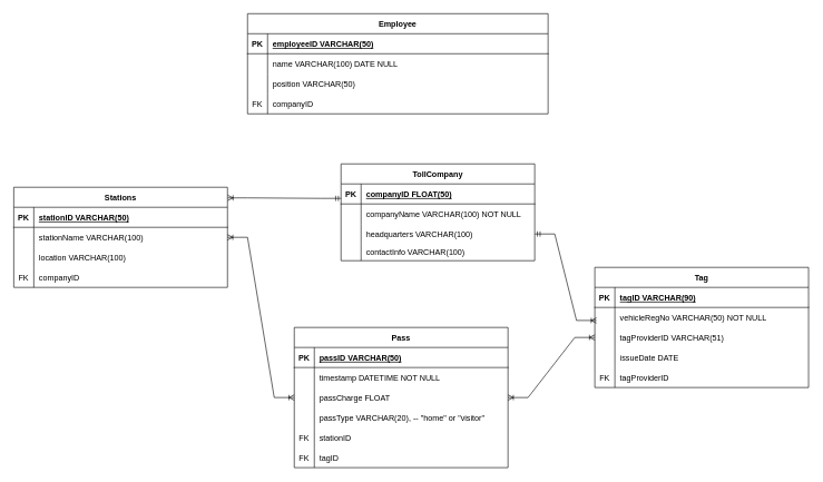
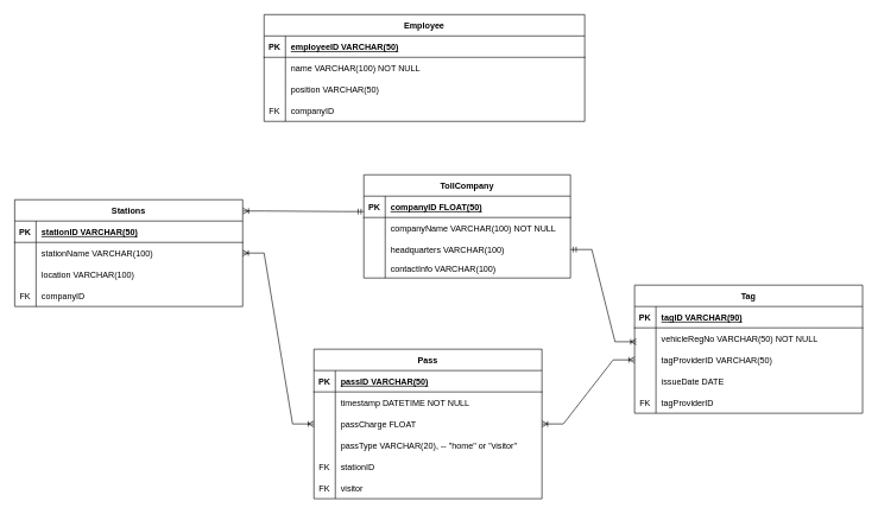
  <mxCell id="0" />
  <mxCell id="1" parent="0" />
  <mxCell id="2" value="TollCompany" style="shape=table;startSize=30;container=1;collapsible=1;childLayout=tableLayout;fixedRows=1;rowLines=0;fontStyle=1;align=center;resizeLast=1;" vertex="1" parent="1"><mxGeometry x="510" y="245" width="290" height="145" as="geometry" /></mxCell>
  <mxCell id="3" value="" style="shape=tableRow;horizontal=0;startSize=0;swimlaneHead=0;swimlaneBody=0;fillColor=none;collapsible=0;dropTarget=0;points=[[0,0.5],[1,0.5]];portConstraint=eastwest;strokeColor=inherit;top=0;left=0;right=0;bottom=1;" vertex="1" parent="2"><mxGeometry y="30" width="290" height="30" as="geometry" /></mxCell>
  <mxCell id="4" value="PK" style="shape=partialRectangle;overflow=hidden;connectable=0;fillColor=none;strokeColor=inherit;top=0;left=0;bottom=0;right=0;fontStyle=1;" vertex="1" parent="3"><mxGeometry width="30" height="30" as="geometry"><mxRectangle width="30" height="30" as="alternateBounds" /></mxGeometry></mxCell>
  <mxCell id="5" value="companyID FLOAT(50) " style="shape=partialRectangle;overflow=hidden;connectable=0;fillColor=none;align=left;strokeColor=inherit;top=0;left=0;bottom=0;right=0;spacingLeft=6;fontStyle=5;" vertex="1" parent="3"><mxGeometry x="30" width="260" height="30" as="geometry"><mxRectangle width="260" height="30" as="alternateBounds" /></mxGeometry></mxCell>
  <mxCell id="6" value="" style="shape=tableRow;horizontal=0;startSize=0;swimlaneHead=0;swimlaneBody=0;fillColor=none;collapsible=0;dropTarget=0;points=[[0,0.5],[1,0.5]];portConstraint=eastwest;strokeColor=inherit;top=0;left=0;right=0;bottom=0;" vertex="1" parent="2"><mxGeometry y="60" width="290" height="30" as="geometry" /></mxCell>
  <mxCell id="7" value="" style="shape=partialRectangle;overflow=hidden;connectable=0;fillColor=none;strokeColor=inherit;top=0;left=0;bottom=0;right=0;" vertex="1" parent="6"><mxGeometry width="30" height="30" as="geometry"><mxRectangle width="30" height="30" as="alternateBounds" /></mxGeometry></mxCell>
  <mxCell id="8" value="companyName VARCHAR(100) NOT NULL" style="shape=partialRectangle;overflow=hidden;connectable=0;fillColor=none;align=left;strokeColor=inherit;top=0;left=0;bottom=0;right=0;spacingLeft=6;" vertex="1" parent="6"><mxGeometry x="30" width="260" height="30" as="geometry"><mxRectangle width="260" height="30" as="alternateBounds" /></mxGeometry></mxCell>
  <mxCell id="9" value="" style="shape=tableRow;horizontal=0;startSize=0;swimlaneHead=0;swimlaneBody=0;fillColor=none;collapsible=0;dropTarget=0;points=[[0,0.5],[1,0.5]];portConstraint=eastwest;strokeColor=inherit;top=0;left=0;right=0;bottom=0;" vertex="1" parent="2"><mxGeometry y="90" width="290" height="30" as="geometry" /></mxCell>
  <mxCell id="10" value="" style="shape=partialRectangle;overflow=hidden;connectable=0;fillColor=none;strokeColor=inherit;top=0;left=0;bottom=0;right=0;" vertex="1" parent="9"><mxGeometry width="30" height="30" as="geometry"><mxRectangle width="30" height="30" as="alternateBounds" /></mxGeometry></mxCell>
  <mxCell id="11" value="headquarters VARCHAR(100)" style="shape=partialRectangle;overflow=hidden;connectable=0;fillColor=none;align=left;strokeColor=inherit;top=0;left=0;bottom=0;right=0;spacingLeft=6;" vertex="1" parent="9"><mxGeometry x="30" width="260" height="30" as="geometry"><mxRectangle width="260" height="30" as="alternateBounds" /></mxGeometry></mxCell>
  <mxCell id="12" value="" style="shape=tableRow;horizontal=0;startSize=0;swimlaneHead=0;swimlaneBody=0;fillColor=none;collapsible=0;dropTarget=0;points=[[0,0.5],[1,0.5]];portConstraint=eastwest;strokeColor=inherit;top=0;left=0;right=0;bottom=0;" vertex="1" parent="2"><mxGeometry y="120" width="290" height="25" as="geometry" /></mxCell>
  <mxCell id="13" value="" style="shape=partialRectangle;overflow=hidden;connectable=0;fillColor=none;strokeColor=inherit;top=0;left=0;bottom=0;right=0;" vertex="1" parent="12"><mxGeometry width="30" height="25" as="geometry"><mxRectangle width="30" height="25" as="alternateBounds" /></mxGeometry></mxCell>
  <mxCell id="14" value="contactInfo VARCHAR(100)" style="shape=partialRectangle;overflow=hidden;connectable=0;fillColor=none;align=left;strokeColor=inherit;top=0;left=0;bottom=0;right=0;spacingLeft=6;" vertex="1" parent="12"><mxGeometry x="30" width="260" height="25" as="geometry"><mxRectangle width="260" height="25" as="alternateBounds" /></mxGeometry></mxCell>
  <mxCell id="15" value="Employee" style="shape=table;startSize=30;container=1;collapsible=1;childLayout=tableLayout;fixedRows=1;rowLines=0;fontStyle=1;align=center;resizeLast=1;" vertex="1" parent="1"><mxGeometry x="370" y="20" width="450" height="150" as="geometry" /></mxCell>
  <mxCell id="16" value="" style="shape=tableRow;horizontal=0;startSize=0;swimlaneHead=0;swimlaneBody=0;fillColor=none;collapsible=0;dropTarget=0;points=[[0,0.5],[1,0.5]];portConstraint=eastwest;strokeColor=inherit;top=0;left=0;right=0;bottom=1;" vertex="1" parent="15"><mxGeometry y="30" width="450" height="30" as="geometry" /></mxCell>
  <mxCell id="17" value="PK" style="shape=partialRectangle;overflow=hidden;connectable=0;fillColor=none;strokeColor=inherit;top=0;left=0;bottom=0;right=0;fontStyle=1;" vertex="1" parent="16"><mxGeometry width="30" height="30" as="geometry"><mxRectangle width="30" height="30" as="alternateBounds" /></mxGeometry></mxCell>
  <mxCell id="18" value="employeeID VARCHAR(50)" style="shape=partialRectangle;overflow=hidden;connectable=0;fillColor=none;align=left;strokeColor=inherit;top=0;left=0;bottom=0;right=0;spacingLeft=6;fontStyle=5;" vertex="1" parent="16"><mxGeometry x="30" width="420" height="30" as="geometry"><mxRectangle width="420" height="30" as="alternateBounds" /></mxGeometry></mxCell>
  <mxCell id="19" value="" style="shape=tableRow;horizontal=0;startSize=0;swimlaneHead=0;swimlaneBody=0;fillColor=none;collapsible=0;dropTarget=0;points=[[0,0.5],[1,0.5]];portConstraint=eastwest;strokeColor=inherit;top=0;left=0;right=0;bottom=0;" vertex="1" parent="15"><mxGeometry y="60" width="450" height="30" as="geometry" /></mxCell>
  <mxCell id="20" value="" style="shape=partialRectangle;overflow=hidden;connectable=0;fillColor=none;strokeColor=inherit;top=0;left=0;bottom=0;right=0;" vertex="1" parent="19"><mxGeometry width="30" height="30" as="geometry"><mxRectangle width="30" height="30" as="alternateBounds" /></mxGeometry></mxCell>
- <mxCell id="21" value="name VARCHAR(100) DATE NULL" style="shape=partialRectangle;overflow=hidden;connectable=0;fillColor=none;align=left;strokeColor=inherit;top=0;left=0;bottom=0;right=0;spacingLeft=6;" vertex="1" parent="19"><mxGeometry x="30" width="420" height="30" as="geometry"><mxRectangle width="420" height="30" as="alternateBounds" /></mxGeometry></mxCell>
+ <mxCell id="21" value="name VARCHAR(100) NOT NULL" style="shape=partialRectangle;overflow=hidden;connectable=0;fillColor=none;align=left;strokeColor=inherit;top=0;left=0;bottom=0;right=0;spacingLeft=6;" vertex="1" parent="19"><mxGeometry x="30" width="420" height="30" as="geometry"><mxRectangle width="420" height="30" as="alternateBounds" /></mxGeometry></mxCell>
  <mxCell id="22" value="" style="shape=tableRow;horizontal=0;startSize=0;swimlaneHead=0;swimlaneBody=0;fillColor=none;collapsible=0;dropTarget=0;points=[[0,0.5],[1,0.5]];portConstraint=eastwest;strokeColor=inherit;top=0;left=0;right=0;bottom=0;" vertex="1" parent="15"><mxGeometry y="90" width="450" height="30" as="geometry" /></mxCell>
  <mxCell id="23" value="" style="shape=partialRectangle;overflow=hidden;connectable=0;fillColor=none;strokeColor=inherit;top=0;left=0;bottom=0;right=0;" vertex="1" parent="22"><mxGeometry width="30" height="30" as="geometry"><mxRectangle width="30" height="30" as="alternateBounds" /></mxGeometry></mxCell>
  <mxCell id="24" value="position VARCHAR(50)" style="shape=partialRectangle;overflow=hidden;connectable=0;fillColor=none;align=left;strokeColor=inherit;top=0;left=0;bottom=0;right=0;spacingLeft=6;" vertex="1" parent="22"><mxGeometry x="30" width="420" height="30" as="geometry"><mxRectangle width="420" height="30" as="alternateBounds" /></mxGeometry></mxCell>
  <mxCell id="25" value="" style="shape=tableRow;horizontal=0;startSize=0;swimlaneHead=0;swimlaneBody=0;fillColor=none;collapsible=0;dropTarget=0;points=[[0,0.5],[1,0.5]];portConstraint=eastwest;strokeColor=inherit;top=0;left=0;right=0;bottom=0;" vertex="1" parent="15"><mxGeometry y="120" width="450" height="30" as="geometry" /></mxCell>
  <mxCell id="26" value="FK" style="shape=partialRectangle;overflow=hidden;connectable=0;fillColor=none;strokeColor=inherit;top=0;left=0;bottom=0;right=0;" vertex="1" parent="25"><mxGeometry width="30" height="30" as="geometry"><mxRectangle width="30" height="30" as="alternateBounds" /></mxGeometry></mxCell>
  <mxCell id="27" value="companyID" style="shape=partialRectangle;overflow=hidden;connectable=0;fillColor=none;align=left;strokeColor=inherit;top=0;left=0;bottom=0;right=0;spacingLeft=6;" vertex="1" parent="25"><mxGeometry x="30" width="420" height="30" as="geometry"><mxRectangle width="420" height="30" as="alternateBounds" /></mxGeometry></mxCell>
  <mxCell id="28" value="Stations" style="shape=table;startSize=30;container=1;collapsible=1;childLayout=tableLayout;fixedRows=1;rowLines=0;fontStyle=1;align=center;resizeLast=1;" vertex="1" parent="1"><mxGeometry x="20" y="280" width="320" height="150" as="geometry" /></mxCell>
  <mxCell id="29" value="" style="shape=tableRow;horizontal=0;startSize=0;swimlaneHead=0;swimlaneBody=0;fillColor=none;collapsible=0;dropTarget=0;points=[[0,0.5],[1,0.5]];portConstraint=eastwest;strokeColor=inherit;top=0;left=0;right=0;bottom=1;" vertex="1" parent="28"><mxGeometry y="30" width="320" height="30" as="geometry" /></mxCell>
  <mxCell id="30" value="PK" style="shape=partialRectangle;overflow=hidden;connectable=0;fillColor=none;strokeColor=inherit;top=0;left=0;bottom=0;right=0;fontStyle=1;" vertex="1" parent="29"><mxGeometry width="30" height="30" as="geometry"><mxRectangle width="30" height="30" as="alternateBounds" /></mxGeometry></mxCell>
  <mxCell id="31" value="stationID VARCHAR(50) " style="shape=partialRectangle;overflow=hidden;connectable=0;fillColor=none;align=left;strokeColor=inherit;top=0;left=0;bottom=0;right=0;spacingLeft=6;fontStyle=5;" vertex="1" parent="29"><mxGeometry x="30" width="290" height="30" as="geometry"><mxRectangle width="290" height="30" as="alternateBounds" /></mxGeometry></mxCell>
  <mxCell id="32" value="" style="shape=tableRow;horizontal=0;startSize=0;swimlaneHead=0;swimlaneBody=0;fillColor=none;collapsible=0;dropTarget=0;points=[[0,0.5],[1,0.5]];portConstraint=eastwest;strokeColor=inherit;top=0;left=0;right=0;bottom=0;" vertex="1" parent="28"><mxGeometry y="60" width="320" height="30" as="geometry" /></mxCell>
  <mxCell id="33" value="" style="shape=partialRectangle;overflow=hidden;connectable=0;fillColor=none;strokeColor=inherit;top=0;left=0;bottom=0;right=0;" vertex="1" parent="32"><mxGeometry width="30" height="30" as="geometry"><mxRectangle width="30" height="30" as="alternateBounds" /></mxGeometry></mxCell>
  <mxCell id="34" value="stationName VARCHAR(100)" style="shape=partialRectangle;overflow=hidden;connectable=0;fillColor=none;align=left;strokeColor=inherit;top=0;left=0;bottom=0;right=0;spacingLeft=6;" vertex="1" parent="32"><mxGeometry x="30" width="290" height="30" as="geometry"><mxRectangle width="290" height="30" as="alternateBounds" /></mxGeometry></mxCell>
  <mxCell id="35" value="" style="shape=tableRow;horizontal=0;startSize=0;swimlaneHead=0;swimlaneBody=0;fillColor=none;collapsible=0;dropTarget=0;points=[[0,0.5],[1,0.5]];portConstraint=eastwest;strokeColor=inherit;top=0;left=0;right=0;bottom=0;" vertex="1" parent="28"><mxGeometry y="90" width="320" height="30" as="geometry" /></mxCell>
  <mxCell id="36" value="" style="shape=partialRectangle;overflow=hidden;connectable=0;fillColor=none;strokeColor=inherit;top=0;left=0;bottom=0;right=0;" vertex="1" parent="35"><mxGeometry width="30" height="30" as="geometry"><mxRectangle width="30" height="30" as="alternateBounds" /></mxGeometry></mxCell>
  <mxCell id="37" value="location VARCHAR(100)" style="shape=partialRectangle;overflow=hidden;connectable=0;fillColor=none;align=left;strokeColor=inherit;top=0;left=0;bottom=0;right=0;spacingLeft=6;" vertex="1" parent="35"><mxGeometry x="30" width="290" height="30" as="geometry"><mxRectangle width="290" height="30" as="alternateBounds" /></mxGeometry></mxCell>
  <mxCell id="38" value="" style="shape=tableRow;horizontal=0;startSize=0;swimlaneHead=0;swimlaneBody=0;fillColor=none;collapsible=0;dropTarget=0;points=[[0,0.5],[1,0.5]];portConstraint=eastwest;strokeColor=inherit;top=0;left=0;right=0;bottom=0;" vertex="1" parent="28"><mxGeometry y="120" width="320" height="30" as="geometry" /></mxCell>
  <mxCell id="39" value="FK" style="shape=partialRectangle;overflow=hidden;connectable=0;fillColor=none;strokeColor=inherit;top=0;left=0;bottom=0;right=0;" vertex="1" parent="38"><mxGeometry width="30" height="30" as="geometry"><mxRectangle width="30" height="30" as="alternateBounds" /></mxGeometry></mxCell>
  <mxCell id="40" value="companyID" style="shape=partialRectangle;overflow=hidden;connectable=0;fillColor=none;align=left;strokeColor=inherit;top=0;left=0;bottom=0;right=0;spacingLeft=6;" vertex="1" parent="38"><mxGeometry x="30" width="290" height="30" as="geometry"><mxRectangle width="290" height="30" as="alternateBounds" /></mxGeometry></mxCell>
  <mxCell id="41" value="Tag" style="shape=table;startSize=30;container=1;collapsible=1;childLayout=tableLayout;fixedRows=1;rowLines=0;fontStyle=1;align=center;resizeLast=1;" vertex="1" parent="1"><mxGeometry x="890" y="400" width="320" height="180" as="geometry" /></mxCell>
  <mxCell id="42" value="" style="shape=tableRow;horizontal=0;startSize=0;swimlaneHead=0;swimlaneBody=0;fillColor=none;collapsible=0;dropTarget=0;points=[[0,0.5],[1,0.5]];portConstraint=eastwest;strokeColor=inherit;top=0;left=0;right=0;bottom=1;" vertex="1" parent="41"><mxGeometry y="30" width="320" height="30" as="geometry" /></mxCell>
  <mxCell id="43" value="PK" style="shape=partialRectangle;overflow=hidden;connectable=0;fillColor=none;strokeColor=inherit;top=0;left=0;bottom=0;right=0;fontStyle=1;" vertex="1" parent="42"><mxGeometry width="30" height="30" as="geometry"><mxRectangle width="30" height="30" as="alternateBounds" /></mxGeometry></mxCell>
  <mxCell id="44" value="tagID VARCHAR(90) " style="shape=partialRectangle;overflow=hidden;connectable=0;fillColor=none;align=left;strokeColor=inherit;top=0;left=0;bottom=0;right=0;spacingLeft=6;fontStyle=5;" vertex="1" parent="42"><mxGeometry x="30" width="290" height="30" as="geometry"><mxRectangle width="290" height="30" as="alternateBounds" /></mxGeometry></mxCell>
  <mxCell id="45" value="" style="shape=tableRow;horizontal=0;startSize=0;swimlaneHead=0;swimlaneBody=0;fillColor=none;collapsible=0;dropTarget=0;points=[[0,0.5],[1,0.5]];portConstraint=eastwest;strokeColor=inherit;top=0;left=0;right=0;bottom=0;" vertex="1" parent="41"><mxGeometry y="60" width="320" height="30" as="geometry" /></mxCell>
  <mxCell id="46" value="" style="shape=partialRectangle;overflow=hidden;connectable=0;fillColor=none;strokeColor=inherit;top=0;left=0;bottom=0;right=0;" vertex="1" parent="45"><mxGeometry width="30" height="30" as="geometry"><mxRectangle width="30" height="30" as="alternateBounds" /></mxGeometry></mxCell>
  <mxCell id="47" value="vehicleRegNo VARCHAR(50) NOT NULL" style="shape=partialRectangle;overflow=hidden;connectable=0;fillColor=none;align=left;strokeColor=inherit;top=0;left=0;bottom=0;right=0;spacingLeft=6;" vertex="1" parent="45"><mxGeometry x="30" width="290" height="30" as="geometry"><mxRectangle width="290" height="30" as="alternateBounds" /></mxGeometry></mxCell>
  <mxCell id="48" value="" style="shape=tableRow;horizontal=0;startSize=0;swimlaneHead=0;swimlaneBody=0;fillColor=none;collapsible=0;dropTarget=0;points=[[0,0.5],[1,0.5]];portConstraint=eastwest;strokeColor=inherit;top=0;left=0;right=0;bottom=0;" vertex="1" parent="41"><mxGeometry y="90" width="320" height="30" as="geometry" /></mxCell>
  <mxCell id="49" value="" style="shape=partialRectangle;overflow=hidden;connectable=0;fillColor=none;strokeColor=inherit;top=0;left=0;bottom=0;right=0;" vertex="1" parent="48"><mxGeometry width="30" height="30" as="geometry"><mxRectangle width="30" height="30" as="alternateBounds" /></mxGeometry></mxCell>
- <mxCell id="50" value="tagProviderID VARCHAR(51)" style="shape=partialRectangle;overflow=hidden;connectable=0;fillColor=none;align=left;strokeColor=inherit;top=0;left=0;bottom=0;right=0;spacingLeft=6;" vertex="1" parent="48"><mxGeometry x="30" width="290" height="30" as="geometry"><mxRectangle width="290" height="30" as="alternateBounds" /></mxGeometry></mxCell>
+ <mxCell id="50" value="tagProviderID VARCHAR(50)" style="shape=partialRectangle;overflow=hidden;connectable=0;fillColor=none;align=left;strokeColor=inherit;top=0;left=0;bottom=0;right=0;spacingLeft=6;" vertex="1" parent="48"><mxGeometry x="30" width="290" height="30" as="geometry"><mxRectangle width="290" height="30" as="alternateBounds" /></mxGeometry></mxCell>
  <mxCell id="51" value="" style="shape=tableRow;horizontal=0;startSize=0;swimlaneHead=0;swimlaneBody=0;fillColor=none;collapsible=0;dropTarget=0;points=[[0,0.5],[1,0.5]];portConstraint=eastwest;strokeColor=inherit;top=0;left=0;right=0;bottom=0;" vertex="1" parent="41"><mxGeometry y="120" width="320" height="30" as="geometry" /></mxCell>
  <mxCell id="52" value="" style="shape=partialRectangle;overflow=hidden;connectable=0;fillColor=none;strokeColor=inherit;top=0;left=0;bottom=0;right=0;" vertex="1" parent="51"><mxGeometry width="30" height="30" as="geometry"><mxRectangle width="30" height="30" as="alternateBounds" /></mxGeometry></mxCell>
  <mxCell id="53" value="issueDate DATE" style="shape=partialRectangle;overflow=hidden;connectable=0;fillColor=none;align=left;strokeColor=inherit;top=0;left=0;bottom=0;right=0;spacingLeft=6;" vertex="1" parent="51"><mxGeometry x="30" width="290" height="30" as="geometry"><mxRectangle width="290" height="30" as="alternateBounds" /></mxGeometry></mxCell>
  <mxCell id="54" value="" style="shape=tableRow;horizontal=0;startSize=0;swimlaneHead=0;swimlaneBody=0;fillColor=none;collapsible=0;dropTarget=0;points=[[0,0.5],[1,0.5]];portConstraint=eastwest;strokeColor=inherit;top=0;left=0;right=0;bottom=0;" vertex="1" parent="41"><mxGeometry y="150" width="320" height="30" as="geometry" /></mxCell>
  <mxCell id="55" value="FK" style="shape=partialRectangle;overflow=hidden;connectable=0;fillColor=none;strokeColor=inherit;top=0;left=0;bottom=0;right=0;" vertex="1" parent="54"><mxGeometry width="30" height="30" as="geometry"><mxRectangle width="30" height="30" as="alternateBounds" /></mxGeometry></mxCell>
  <mxCell id="56" value="tagProviderID" style="shape=partialRectangle;overflow=hidden;connectable=0;fillColor=none;align=left;strokeColor=inherit;top=0;left=0;bottom=0;right=0;spacingLeft=6;" vertex="1" parent="54"><mxGeometry x="30" width="290" height="30" as="geometry"><mxRectangle width="290" height="30" as="alternateBounds" /></mxGeometry></mxCell>
  <mxCell id="57" value="Pass" style="shape=table;startSize=30;container=1;collapsible=1;childLayout=tableLayout;fixedRows=1;rowLines=0;fontStyle=1;align=center;resizeLast=1;" vertex="1" parent="1"><mxGeometry x="440" y="490" width="320" height="210" as="geometry" /></mxCell>
  <mxCell id="58" value="" style="shape=tableRow;horizontal=0;startSize=0;swimlaneHead=0;swimlaneBody=0;fillColor=none;collapsible=0;dropTarget=0;points=[[0,0.5],[1,0.5]];portConstraint=eastwest;strokeColor=inherit;top=0;left=0;right=0;bottom=1;" vertex="1" parent="57"><mxGeometry y="30" width="320" height="30" as="geometry" /></mxCell>
  <mxCell id="59" value="PK" style="shape=partialRectangle;overflow=hidden;connectable=0;fillColor=none;strokeColor=inherit;top=0;left=0;bottom=0;right=0;fontStyle=1;" vertex="1" parent="58"><mxGeometry width="30" height="30" as="geometry"><mxRectangle width="30" height="30" as="alternateBounds" /></mxGeometry></mxCell>
  <mxCell id="60" value="passID VARCHAR(50) " style="shape=partialRectangle;overflow=hidden;connectable=0;fillColor=none;align=left;strokeColor=inherit;top=0;left=0;bottom=0;right=0;spacingLeft=6;fontStyle=5;" vertex="1" parent="58"><mxGeometry x="30" width="290" height="30" as="geometry"><mxRectangle width="290" height="30" as="alternateBounds" /></mxGeometry></mxCell>
  <mxCell id="61" value="" style="shape=tableRow;horizontal=0;startSize=0;swimlaneHead=0;swimlaneBody=0;fillColor=none;collapsible=0;dropTarget=0;points=[[0,0.5],[1,0.5]];portConstraint=eastwest;strokeColor=inherit;top=0;left=0;right=0;bottom=0;" vertex="1" parent="57"><mxGeometry y="60" width="320" height="30" as="geometry" /></mxCell>
  <mxCell id="62" value="" style="shape=partialRectangle;overflow=hidden;connectable=0;fillColor=none;strokeColor=inherit;top=0;left=0;bottom=0;right=0;" vertex="1" parent="61"><mxGeometry width="30" height="30" as="geometry"><mxRectangle width="30" height="30" as="alternateBounds" /></mxGeometry></mxCell>
  <mxCell id="63" value="timestamp DATETIME NOT NULL" style="shape=partialRectangle;overflow=hidden;connectable=0;fillColor=none;align=left;strokeColor=inherit;top=0;left=0;bottom=0;right=0;spacingLeft=6;" vertex="1" parent="61"><mxGeometry x="30" width="290" height="30" as="geometry"><mxRectangle width="290" height="30" as="alternateBounds" /></mxGeometry></mxCell>
  <mxCell id="64" value="" style="shape=tableRow;horizontal=0;startSize=0;swimlaneHead=0;swimlaneBody=0;fillColor=none;collapsible=0;dropTarget=0;points=[[0,0.5],[1,0.5]];portConstraint=eastwest;strokeColor=inherit;top=0;left=0;right=0;bottom=0;" vertex="1" parent="57"><mxGeometry y="90" width="320" height="30" as="geometry" /></mxCell>
  <mxCell id="65" value="" style="shape=partialRectangle;overflow=hidden;connectable=0;fillColor=none;strokeColor=inherit;top=0;left=0;bottom=0;right=0;" vertex="1" parent="64"><mxGeometry width="30" height="30" as="geometry"><mxRectangle width="30" height="30" as="alternateBounds" /></mxGeometry></mxCell>
  <mxCell id="66" value="passCharge FLOAT" style="shape=partialRectangle;overflow=hidden;connectable=0;fillColor=none;align=left;strokeColor=inherit;top=0;left=0;bottom=0;right=0;spacingLeft=6;" vertex="1" parent="64"><mxGeometry x="30" width="290" height="30" as="geometry"><mxRectangle width="290" height="30" as="alternateBounds" /></mxGeometry></mxCell>
  <mxCell id="67" value="" style="shape=tableRow;horizontal=0;startSize=0;swimlaneHead=0;swimlaneBody=0;fillColor=none;collapsible=0;dropTarget=0;points=[[0,0.5],[1,0.5]];portConstraint=eastwest;strokeColor=inherit;top=0;left=0;right=0;bottom=0;" vertex="1" parent="57"><mxGeometry y="120" width="320" height="30" as="geometry" /></mxCell>
  <mxCell id="68" value="" style="shape=partialRectangle;overflow=hidden;connectable=0;fillColor=none;strokeColor=inherit;top=0;left=0;bottom=0;right=0;" vertex="1" parent="67"><mxGeometry width="30" height="30" as="geometry"><mxRectangle width="30" height="30" as="alternateBounds" /></mxGeometry></mxCell>
  <mxCell id="69" value="passType VARCHAR(20), -- &quot;home&quot; or &quot;visitor&quot;" style="shape=partialRectangle;overflow=hidden;connectable=0;fillColor=none;align=left;strokeColor=inherit;top=0;left=0;bottom=0;right=0;spacingLeft=6;" vertex="1" parent="67"><mxGeometry x="30" width="290" height="30" as="geometry"><mxRectangle width="290" height="30" as="alternateBounds" /></mxGeometry></mxCell>
  <mxCell id="70" value="" style="shape=tableRow;horizontal=0;startSize=0;swimlaneHead=0;swimlaneBody=0;fillColor=none;collapsible=0;dropTarget=0;points=[[0,0.5],[1,0.5]];portConstraint=eastwest;strokeColor=inherit;top=0;left=0;right=0;bottom=0;" vertex="1" parent="57"><mxGeometry y="150" width="320" height="30" as="geometry" /></mxCell>
  <mxCell id="71" value="FK" style="shape=partialRectangle;overflow=hidden;connectable=0;fillColor=none;strokeColor=inherit;top=0;left=0;bottom=0;right=0;" vertex="1" parent="70"><mxGeometry width="30" height="30" as="geometry"><mxRectangle width="30" height="30" as="alternateBounds" /></mxGeometry></mxCell>
  <mxCell id="72" value="stationID" style="shape=partialRectangle;overflow=hidden;connectable=0;fillColor=none;align=left;strokeColor=inherit;top=0;left=0;bottom=0;right=0;spacingLeft=6;" vertex="1" parent="70"><mxGeometry x="30" width="290" height="30" as="geometry"><mxRectangle width="290" height="30" as="alternateBounds" /></mxGeometry></mxCell>
  <mxCell id="73" value="" style="shape=tableRow;horizontal=0;startSize=0;swimlaneHead=0;swimlaneBody=0;fillColor=none;collapsible=0;dropTarget=0;points=[[0,0.5],[1,0.5]];portConstraint=eastwest;strokeColor=inherit;top=0;left=0;right=0;bottom=0;" vertex="1" parent="57"><mxGeometry y="180" width="320" height="30" as="geometry" /></mxCell>
  <mxCell id="74" value="FK" style="shape=partialRectangle;overflow=hidden;connectable=0;fillColor=none;strokeColor=inherit;top=0;left=0;bottom=0;right=0;" vertex="1" parent="73"><mxGeometry width="30" height="30" as="geometry"><mxRectangle width="30" height="30" as="alternateBounds" /></mxGeometry></mxCell>
- <mxCell id="75" value="tagID" style="shape=partialRectangle;overflow=hidden;connectable=0;fillColor=none;align=left;strokeColor=inherit;top=0;left=0;bottom=0;right=0;spacingLeft=6;" vertex="1" parent="73"><mxGeometry x="30" width="290" height="30" as="geometry"><mxRectangle width="290" height="30" as="alternateBounds" /></mxGeometry></mxCell>
+ <mxCell id="75" value="visitor" style="shape=partialRectangle;overflow=hidden;connectable=0;fillColor=none;align=left;strokeColor=inherit;top=0;left=0;bottom=0;right=0;spacingLeft=6;" vertex="1" parent="73"><mxGeometry x="30" width="290" height="30" as="geometry"><mxRectangle width="290" height="30" as="alternateBounds" /></mxGeometry></mxCell>
  <mxCell id="76" value="" style="edgeStyle=entityRelationEdgeStyle;fontSize=12;html=1;endArrow=ERoneToMany;startArrow=ERoneToMany;rounded=0;entryX=0;entryY=0.5;entryDx=0;entryDy=0;" edge="1" parent="1" source="57" target="48"><mxGeometry width="100" height="100" relative="1" as="geometry"><mxPoint x="590" y="520" as="sourcePoint" /><mxPoint x="1050" y="380" as="targetPoint" /></mxGeometry></mxCell>
  <mxCell id="77" value="" style="edgeStyle=entityRelationEdgeStyle;fontSize=12;html=1;endArrow=ERoneToMany;startArrow=ERoneToMany;rounded=0;entryX=1;entryY=0.5;entryDx=0;entryDy=0;" edge="1" parent="1" source="57" target="32"><mxGeometry width="100" height="100" relative="1" as="geometry"><mxPoint x="610" y="440" as="sourcePoint" /><mxPoint x="220" y="480" as="targetPoint" /></mxGeometry></mxCell>
  <mxCell id="78" value="" style="edgeStyle=entityRelationEdgeStyle;fontSize=12;html=1;endArrow=ERoneToMany;startArrow=ERmandOne;rounded=0;exitX=1;exitY=0.5;exitDx=0;exitDy=0;entryX=0.008;entryY=0.652;entryDx=0;entryDy=0;entryPerimeter=0;" edge="1" parent="1" source="9" target="45"><mxGeometry width="100" height="100" relative="1" as="geometry"><mxPoint x="740" as="sourcePoint" y="360" /><mxPoint x="1102" y="391" as="targetPoint" /></mxGeometry></mxCell>
  <mxCell id="79" value="" style="edgeStyle=entityRelationEdgeStyle;fontSize=12;html=1;endArrow=ERoneToMany;startArrow=ERmandOne;rounded=0;entryX=1.001;entryY=0.106;entryDx=0;entryDy=0;entryPerimeter=0;exitX=0;exitY=0.722;exitDx=0;exitDy=0;exitPerimeter=0;" edge="1" parent="1" source="3" target="28"><mxGeometry width="100" height="100" relative="1" as="geometry"><mxPoint x="340" y="250" as="sourcePoint" /><mxPoint x="190" y="160" as="targetPoint" /><Array as="points"><mxPoint x="260" y="230" /><mxPoint x="240" y="250" /><mxPoint x="220" y="180" /><mxPoint x="160" y="200" /></Array></mxGeometry></mxCell>
